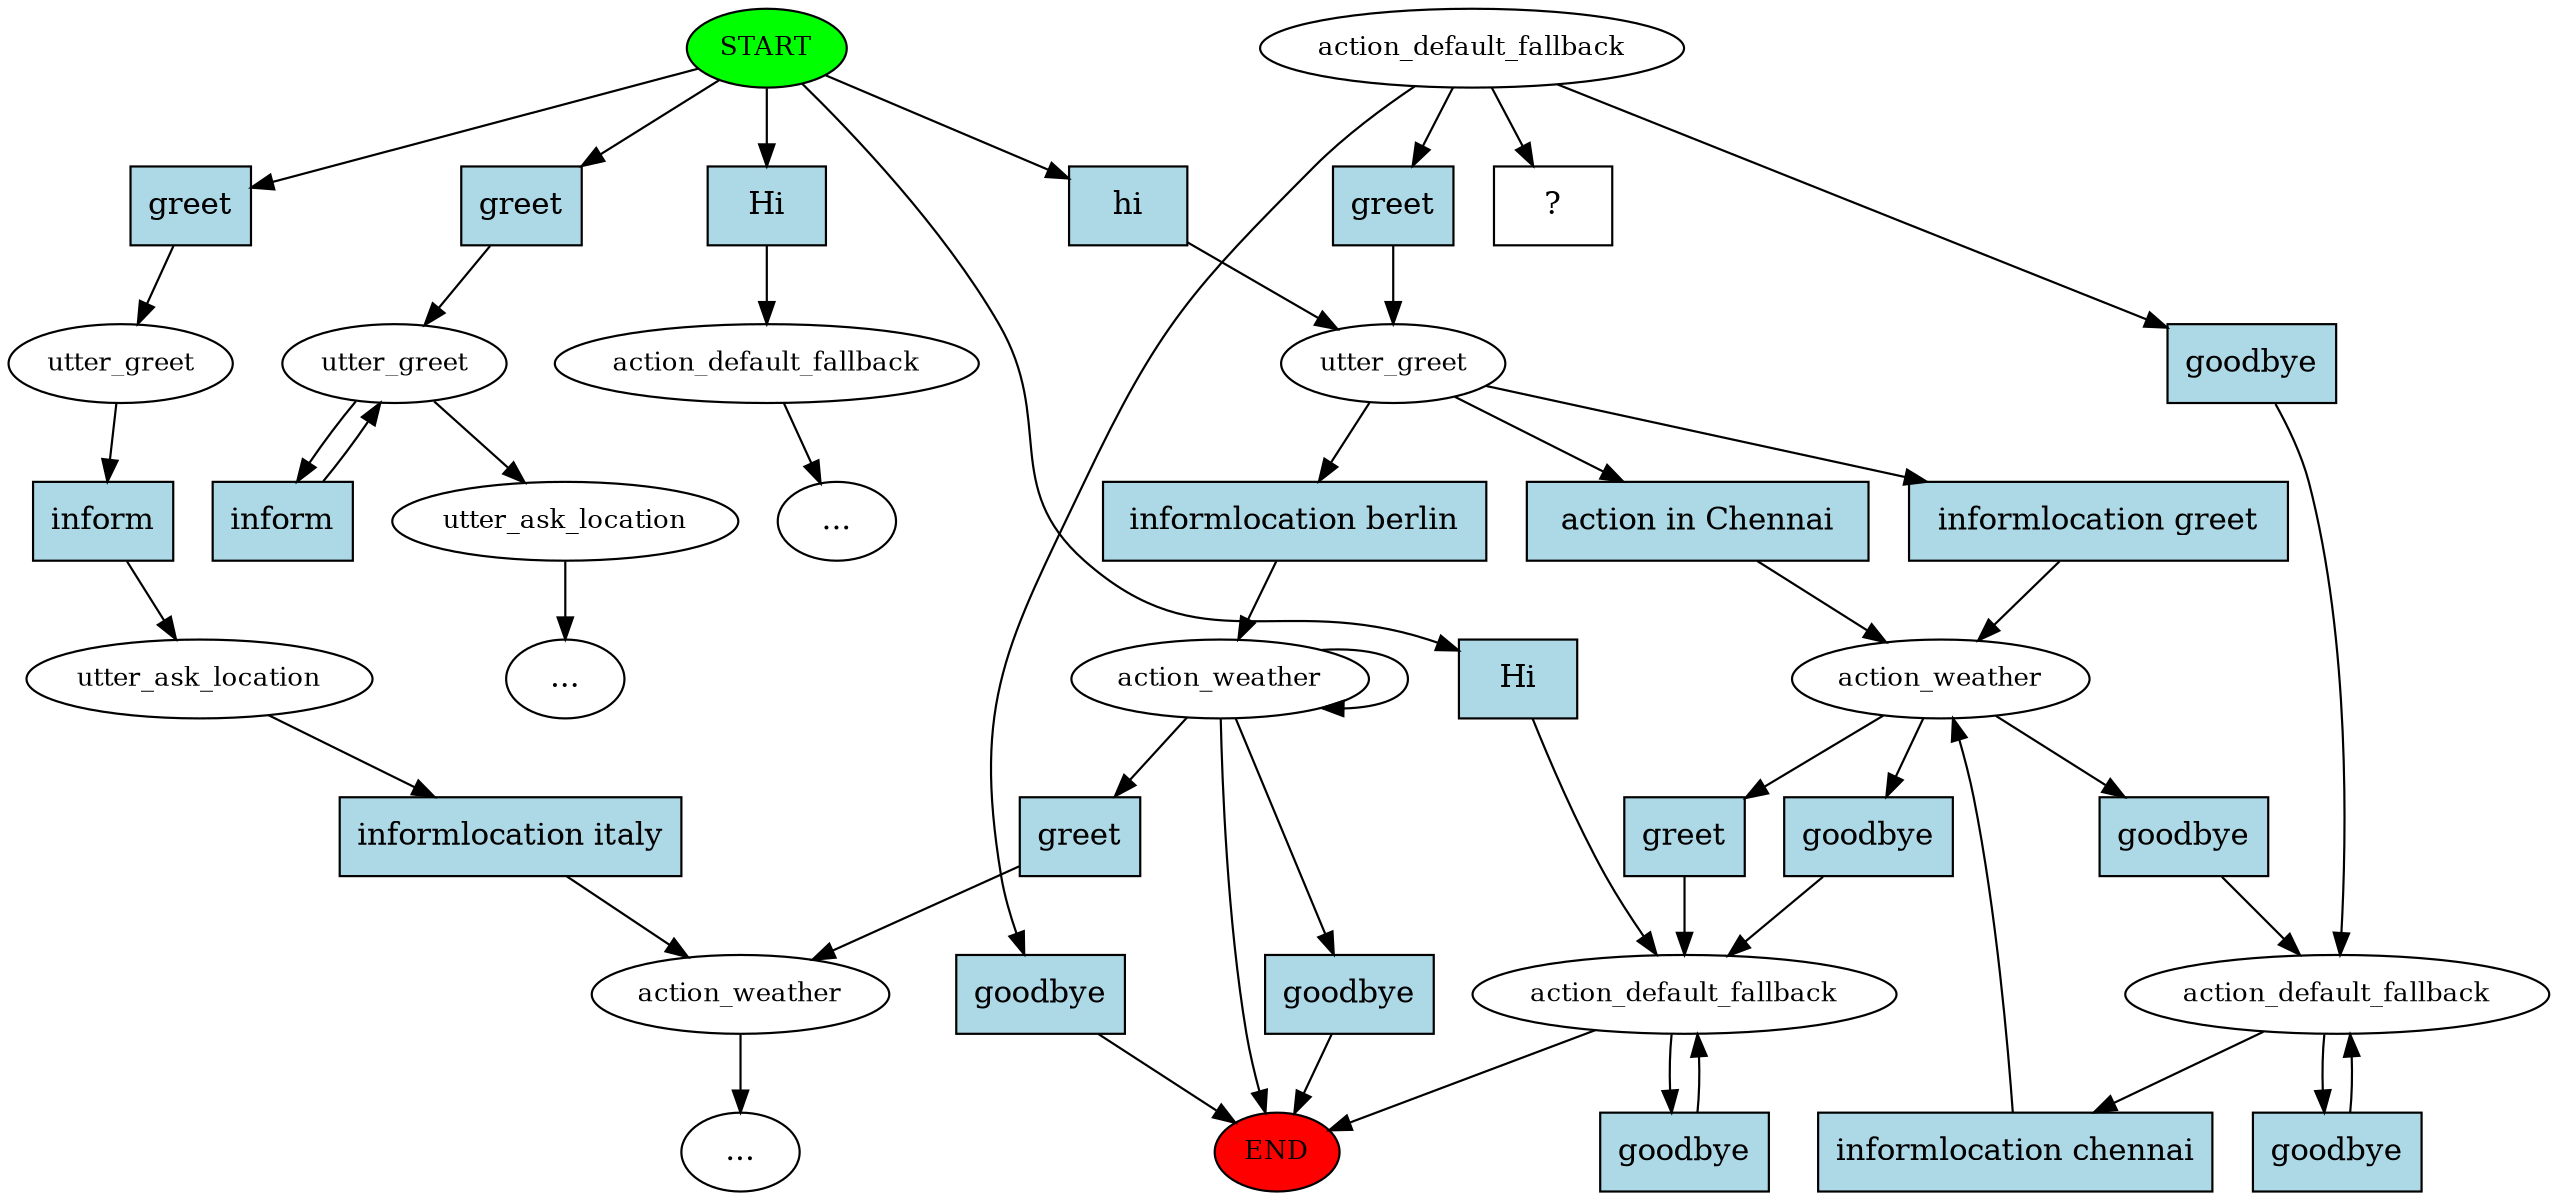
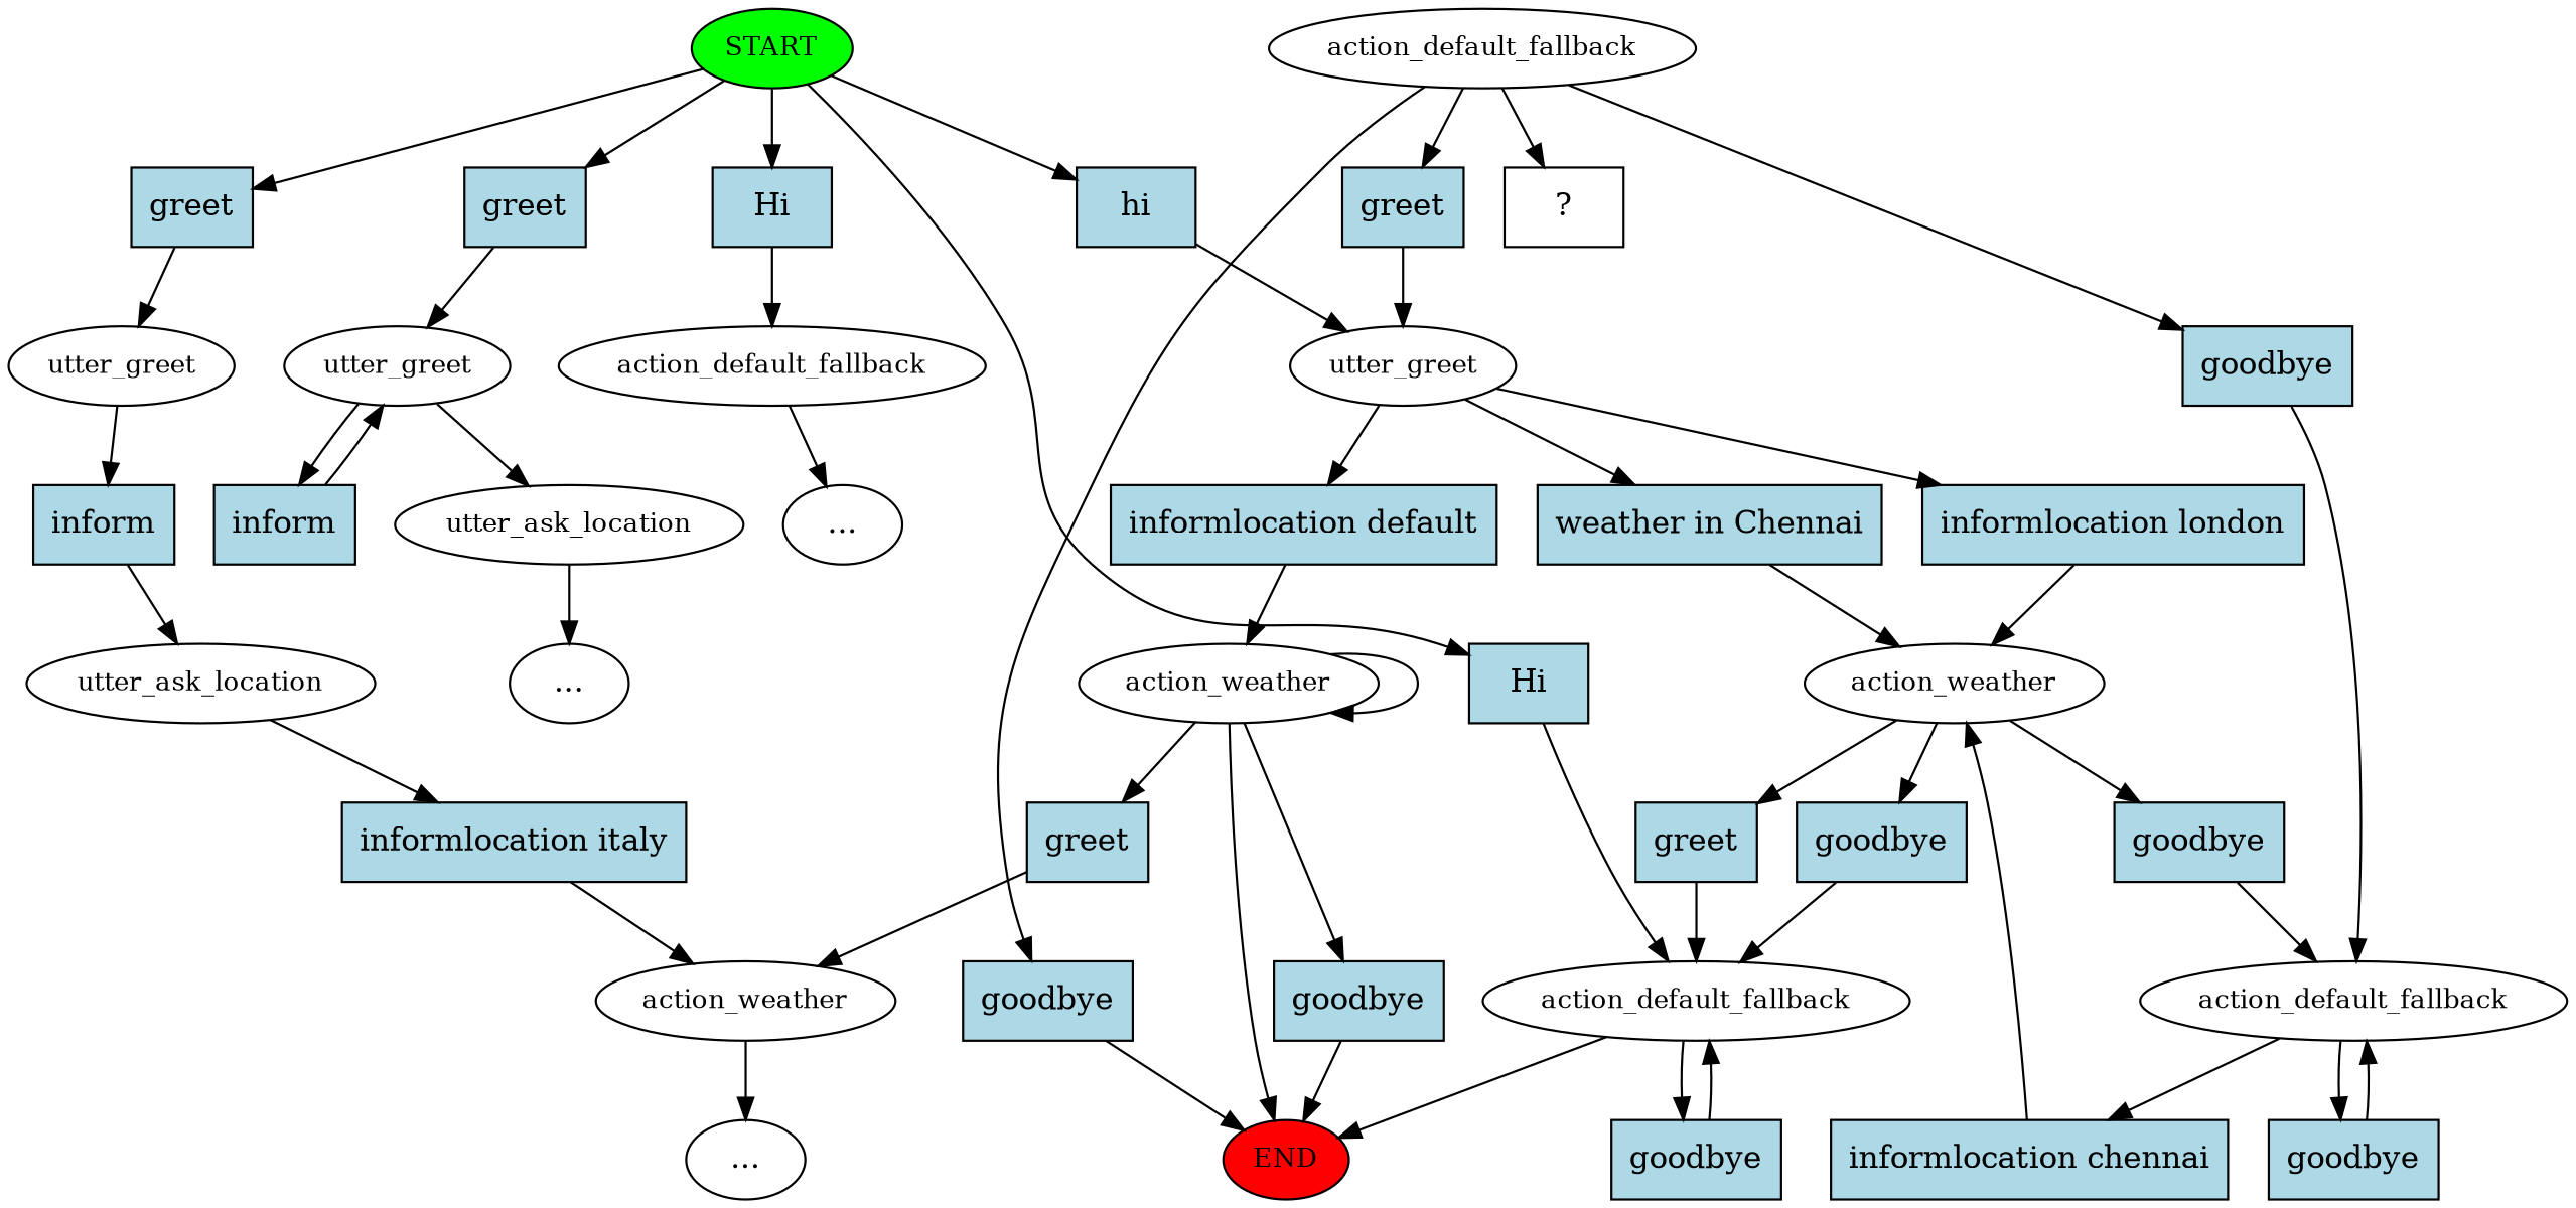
  digraph {
    node [fillcolor=lightblue style=filled shape=rect]
    n1 [fillcolor=green fontsize=12 label=START shape=""]
    n2 [label=hi]
    n3 [label=greet]
    n4 [label=greet]
    n5 [label=Hi]
    n6 [label=Hi]
    n7 [fontsize=12 label=utter_greet fillcolor="" style="" shape=""]
    n8 [fontsize=12 label=utter_greet fillcolor="" style="" shape=""]
    n9 [fontsize=12 label=utter_greet fillcolor="" style="" shape=""]
    n10 [fontsize=12 label=action_default_fallback fillcolor="" style="" shape=""]
    n11 [fontsize=12 label=action_default_fallback fillcolor="" style="" shape=""]
    n12 [fillcolor=red fontsize=12 label=END shape=""]
-   n13 [label="informlocation greet"]
-   n14 [label="action in Chennai"]
-   n15 [label="informlocation berlin"]
+   n13 [label="informlocation london"]
+   n14 [label="weather in Chennai"]
+   n15 [label="informlocation default"]
    n16 [fontsize=12 label=action_weather fillcolor="" style="" shape=""]
    n17 [fontsize=12 label=action_weather fillcolor="" style="" shape=""]
    n18 [label=goodbye]
    n19 [label=greet]
    n20 [label=goodbye]
    n21 [fontsize=12 label=action_default_fallback fillcolor="" style="" shape=""]
    n22 [label=goodbye]
    n23 [label="informlocation chennai"]
    n24 [label=goodbye]
    n25 [fontsize=12 label=action_default_fallback fillcolor="" style="" shape=""]
    n26 [label="  ?  " fillcolor="" style=""]
    n27 [label=greet]
    n28 [label=goodbye]
    n29 [label=goodbye]
    n30 [fontsize=12 label=utter_ask_location fillcolor="" style="" shape=""]
    n31 [label=inform]
    n32 [label="..." fillcolor="" style="" shape=""]
    n33 [label=inform]
    n34 [fontsize=12 label=utter_ask_location fillcolor="" style="" shape=""]
    n35 [label="informlocation italy"]
    n36 [fontsize=12 label=action_weather fillcolor="" style="" shape=""]
    n37 [label="..." fillcolor="" style="" shape=""]
    n38 [label=greet]
    n39 [label=goodbye]
    n40 [label="..." fillcolor="" style="" shape=""]
    n1 -> n2
    n1 -> n3
    n1 -> n4
    n1 -> n5
    n1 -> n6
    n2 -> n7
    n3 -> n8
    n4 -> n9
    n5 -> n10
    n6 -> n11
    n7 -> n13
    n7 -> n14
    n7 -> n15
    n8 -> n30
    n8 -> n31
    n9 -> n33
    n10 -> n40
    n11 -> n12
    n11 -> n22
    n13 -> n16
    n14 -> n16
    n15 -> n17
    n16 -> n18
    n16 -> n19
    n16 -> n20
    n17 -> n12
    n17 -> n17
    n17 -> n38
    n17 -> n39
    n18 -> n11
    n19 -> n11
    n20 -> n21
    n21 -> n23
    n21 -> n24
    n22 -> n11
    n23 -> n16
    n24 -> n21
    n25 -> n26
    n25 -> n27
    n25 -> n28
    n25 -> n29
    n27 -> n7
    n28 -> n12
    n29 -> n21
    n30 -> n32
    n31 -> n8
    n33 -> n34
    n34 -> n35
    n35 -> n36
    n36 -> n37
    n38 -> n36
    n39 -> n12
  }
